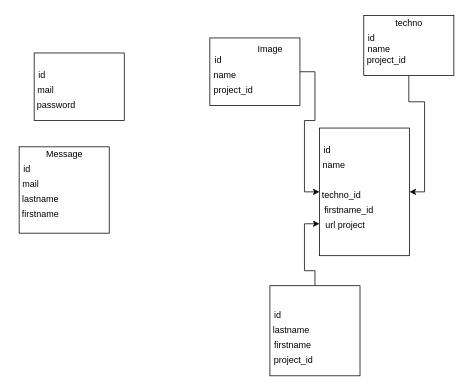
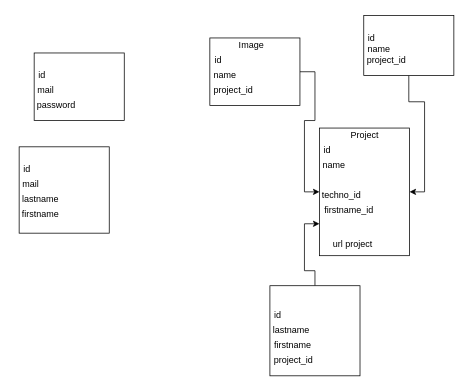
  <mxCell id="0" />
  <mxCell id="1" parent="0" />
  <mxCell id="2" value="" style="whiteSpace=wrap;html=1;" parent="1" vertex="1"><mxGeometry x="45" y="70" width="120" height="90" as="geometry" /></mxCell>
  <mxCell id="3" value="id" style="text;html=1;resizable=0;autosize=1;align=center;verticalAlign=middle;points=[];fillColor=none;strokeColor=none;rounded=0;" parent="1" vertex="1"><mxGeometry x="45" y="90" width="20" height="20" as="geometry" /></mxCell>
  <mxCell id="4" value="mail" style="text;html=1;resizable=0;autosize=1;align=center;verticalAlign=middle;points=[];fillColor=none;strokeColor=none;rounded=0;" parent="1" vertex="1"><mxGeometry x="40" y="110" width="40" height="20" as="geometry" /></mxCell>
  <mxCell id="5" value="password" style="text;html=1;resizable=0;autosize=1;align=center;verticalAlign=middle;points=[];fillColor=none;strokeColor=none;rounded=0;" parent="1" vertex="1"><mxGeometry x="39" y="130" width="70" height="20" as="geometry" /></mxCell>
  <mxCell id="6" value="" style="whiteSpace=wrap;html=1;" parent="1" vertex="1"><mxGeometry x="425" y="170" width="120" height="170" as="geometry" /></mxCell>
+ <mxCell id="7" value="Project" style="text;html=1;resizable=0;autosize=1;align=center;verticalAlign=middle;points=[];fillColor=none;strokeColor=none;rounded=0;" parent="1" vertex="1"><mxGeometry x="460" y="170" width="50" height="20" as="geometry" /></mxCell>
  <mxCell id="8" value="id" style="text;html=1;resizable=0;autosize=1;align=center;verticalAlign=middle;points=[];fillColor=none;strokeColor=none;rounded=0;" parent="1" vertex="1"><mxGeometry x="425" y="190" width="20" height="20" as="geometry" /></mxCell>
  <mxCell id="9" value="name" style="text;html=1;resizable=0;autosize=1;align=center;verticalAlign=middle;points=[];fillColor=none;strokeColor=none;rounded=0;" parent="1" vertex="1"><mxGeometry x="419" y="210" width="50" height="20" as="geometry" /></mxCell>
  <mxCell id="10" value="" style="whiteSpace=wrap;html=1;" parent="1" vertex="1"><mxGeometry x="25" y="195" width="120" height="115" as="geometry" /></mxCell>
- <mxCell id="11" value="Message" style="text;html=1;resizable=0;autosize=1;align=center;verticalAlign=middle;points=[];fillColor=none;strokeColor=none;rounded=0;" parent="1" vertex="1"><mxGeometry x="55" y="195" width="60" height="20" as="geometry" /></mxCell>
  <mxCell id="12" value="id" style="text;html=1;resizable=0;autosize=1;align=center;verticalAlign=middle;points=[];fillColor=none;strokeColor=none;rounded=0;" parent="1" vertex="1"><mxGeometry x="25" y="215" width="20" height="20" as="geometry" /></mxCell>
  <mxCell id="13" value="mail" style="text;html=1;resizable=0;autosize=1;align=center;verticalAlign=middle;points=[];fillColor=none;strokeColor=none;rounded=0;" parent="1" vertex="1"><mxGeometry x="20" y="235" width="40" height="20" as="geometry" /></mxCell>
  <mxCell id="14" value="lastname" style="text;html=1;resizable=0;autosize=1;align=center;verticalAlign=middle;points=[];fillColor=none;strokeColor=none;rounded=0;" parent="1" vertex="1"><mxGeometry x="23" y="255" width="60" height="20" as="geometry" /></mxCell>
  <mxCell id="15" value="firstname" style="text;html=1;resizable=0;autosize=1;align=center;verticalAlign=middle;points=[];fillColor=none;strokeColor=none;rounded=0;" parent="1" vertex="1"><mxGeometry x="23" y="275" width="60" height="20" as="geometry" /></mxCell>
  <mxCell id="16" value="techno_id" style="text;html=1;resizable=0;autosize=1;align=center;verticalAlign=middle;points=[];fillColor=none;strokeColor=none;rounded=0;" parent="1" vertex="1"><mxGeometry x="419" y="250" width="70" height="20" as="geometry" /></mxCell>
  <mxCell id="17" value="firstname_id" style="text;html=1;resizable=0;autosize=1;align=center;verticalAlign=middle;points=[];fillColor=none;strokeColor=none;rounded=0;" parent="1" vertex="1"><mxGeometry x="419" y="270" width="90" height="20" as="geometry" /></mxCell>
  <mxCell id="18" style="edgeStyle=orthogonalEdgeStyle;rounded=0;orthogonalLoop=1;jettySize=auto;html=1;entryX=0;entryY=0.5;entryDx=0;entryDy=0;" parent="1" source="19" target="6" edge="1"><mxGeometry relative="1" as="geometry" /></mxCell>
  <mxCell id="19" value="" style="whiteSpace=wrap;html=1;" parent="1" vertex="1"><mxGeometry x="279" y="50" width="120" height="90" as="geometry" /></mxCell>
- <mxCell id="20" value="Image" style="text;html=1;resizable=0;autosize=1;align=center;verticalAlign=middle;points=[];fillColor=none;strokeColor=none;rounded=0;" parent="1" vertex="1"><mxGeometry x="334" y="55" width="50" height="20" as="geometry" /></mxCell>
+ <mxCell id="20" value="Image" style="text;html=1;resizable=0;autosize=1;align=center;verticalAlign=middle;points=[];fillColor=none;strokeColor=none;rounded=0;" parent="1" vertex="1"><mxGeometry x="309" y="50" width="50" height="20" as="geometry" /></mxCell>
  <mxCell id="21" value="id" style="text;html=1;resizable=0;autosize=1;align=center;verticalAlign=middle;points=[];fillColor=none;strokeColor=none;rounded=0;" parent="1" vertex="1"><mxGeometry x="280" y="70" width="20" height="20" as="geometry" /></mxCell>
  <mxCell id="22" value="name" style="text;html=1;resizable=0;autosize=1;align=center;verticalAlign=middle;points=[];fillColor=none;strokeColor=none;rounded=0;" parent="1" vertex="1"><mxGeometry x="274" y="90" width="50" height="20" as="geometry" /></mxCell>
  <mxCell id="23" value="project_id" style="text;html=1;resizable=0;autosize=1;align=center;verticalAlign=middle;points=[];fillColor=none;strokeColor=none;rounded=0;" parent="1" vertex="1"><mxGeometry x="275" y="110" width="70" height="20" as="geometry" /></mxCell>
  <mxCell id="24" style="edgeStyle=orthogonalEdgeStyle;rounded=0;orthogonalLoop=1;jettySize=auto;html=1;entryX=0;entryY=0.75;entryDx=0;entryDy=0;" parent="1" source="25" target="6" edge="1"><mxGeometry relative="1" as="geometry" /></mxCell>
  <mxCell id="25" value="" style="whiteSpace=wrap;html=1;" parent="1" vertex="1"><mxGeometry x="359" y="380" width="120" height="120" as="geometry" /></mxCell>
  <mxCell id="26" value="id" style="text;html=1;resizable=0;autosize=1;align=center;verticalAlign=middle;points=[];fillColor=none;strokeColor=none;rounded=0;" parent="1" vertex="1"><mxGeometry x="359" y="410" width="20" height="20" as="geometry" /></mxCell>
  <mxCell id="27" value="lastname" style="text;html=1;resizable=0;autosize=1;align=center;verticalAlign=middle;points=[];fillColor=none;strokeColor=none;rounded=0;" parent="1" vertex="1"><mxGeometry x="357" y="430" width="60" height="20" as="geometry" /></mxCell>
  <mxCell id="28" value="firstname" style="text;html=1;resizable=0;autosize=1;align=center;verticalAlign=middle;points=[];fillColor=none;strokeColor=none;rounded=0;" parent="1" vertex="1"><mxGeometry x="359" y="450" width="60" height="20" as="geometry" /></mxCell>
  <mxCell id="29" value="project_id" style="text;html=1;resizable=0;autosize=1;align=center;verticalAlign=middle;points=[];fillColor=none;strokeColor=none;rounded=0;" parent="1" vertex="1"><mxGeometry x="355" y="470" width="70" height="20" as="geometry" /></mxCell>
- <mxCell id="30" value="url project" style="text;html=1;resizable=0;autosize=1;align=center;verticalAlign=middle;points=[];fillColor=none;strokeColor=none;rounded=0;" parent="1" vertex="1"><mxGeometry x="424" y="290" width="70" height="20" as="geometry" /></mxCell>
+ <mxCell id="30" value="url project" style="text;html=1;resizable=0;autosize=1;align=center;verticalAlign=middle;points=[];fillColor=none;strokeColor=none;rounded=0;" parent="1" vertex="1"><mxGeometry x="434" y="315" width="70" height="20" as="geometry" /></mxCell>
  <mxCell id="31" style="edgeStyle=orthogonalEdgeStyle;rounded=0;orthogonalLoop=1;jettySize=auto;html=1;entryX=1;entryY=0.5;entryDx=0;entryDy=0;" edge="1" parent="1" source="32" target="6"><mxGeometry relative="1" as="geometry" /></mxCell>
  <mxCell id="32" value="" style="whiteSpace=wrap;html=1;" vertex="1" parent="1"><mxGeometry x="484" y="20" width="120" height="80" as="geometry" /></mxCell>
- <mxCell id="33" value="techno" style="text;html=1;resizable=0;autosize=1;align=center;verticalAlign=middle;points=[];fillColor=none;strokeColor=none;rounded=0;" vertex="1" parent="1"><mxGeometry x="519" y="20" width="50" height="20" as="geometry" /></mxCell>
  <mxCell id="34" value="name" style="text;html=1;resizable=0;autosize=1;align=center;verticalAlign=middle;points=[];fillColor=none;strokeColor=none;rounded=0;" vertex="1" parent="1"><mxGeometry x="479" y="55" width="50" height="20" as="geometry" /></mxCell>
  <mxCell id="35" value="id" style="text;html=1;resizable=0;autosize=1;align=center;verticalAlign=middle;points=[];fillColor=none;strokeColor=none;rounded=0;" vertex="1" parent="1"><mxGeometry x="484" y="40" width="20" height="20" as="geometry" /></mxCell>
  <mxCell id="36" value="project_id" style="text;html=1;resizable=0;autosize=1;align=center;verticalAlign=middle;points=[];fillColor=none;strokeColor=none;rounded=0;" vertex="1" parent="1"><mxGeometry x="479" y="70" width="70" height="20" as="geometry" /></mxCell>
